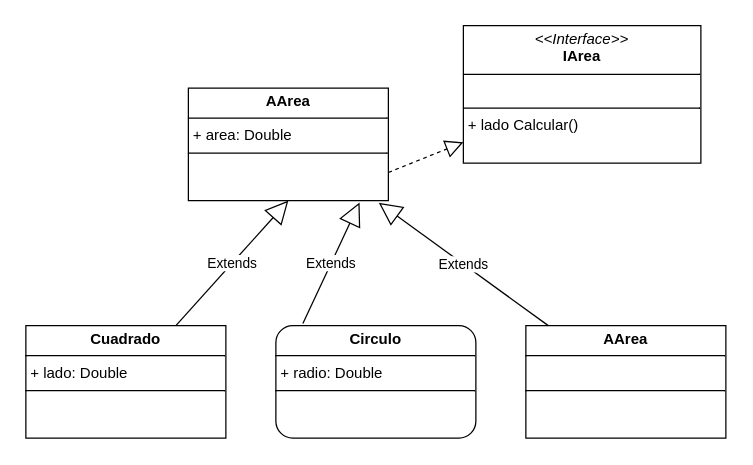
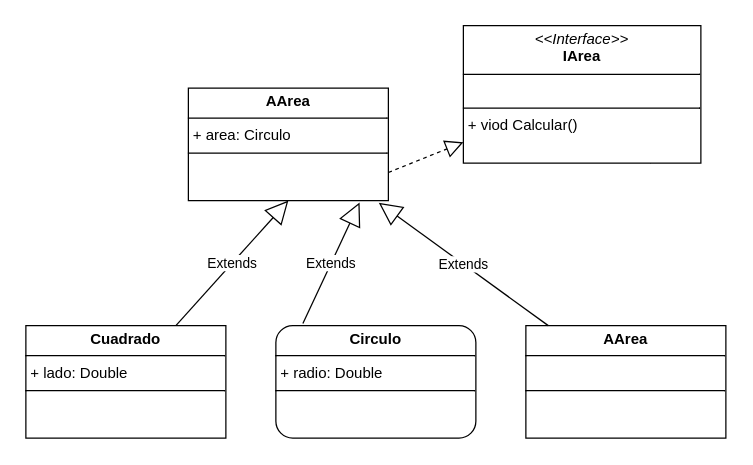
  <mxCell id="0" />
  <mxCell id="1" parent="0" />
- <mxCell id="2" value="&lt;p style=&quot;margin:0px;margin-top:4px;text-align:center;&quot;&gt;&lt;b&gt;AArea&lt;/b&gt;&lt;/p&gt;&lt;hr size=&quot;1&quot; style=&quot;border-style:solid;&quot;&gt;&lt;p style=&quot;margin:0px;margin-left:4px;&quot;&gt;+ area: Double&lt;/p&gt;&lt;hr size=&quot;1&quot; style=&quot;border-style:solid;&quot;&gt;&lt;p style=&quot;margin:0px;margin-left:4px;&quot;&gt;&amp;nbsp;&lt;/p&gt;" style="verticalAlign=top;align=left;overflow=fill;html=1;whiteSpace=wrap;" vertex="1" parent="1"><mxGeometry x="150" y="70" width="160" height="90" as="geometry" /></mxCell>
+ <mxCell id="2" value="&lt;p style=&quot;margin:0px;margin-top:4px;text-align:center;&quot;&gt;&lt;b&gt;AArea&lt;/b&gt;&lt;/p&gt;&lt;hr size=&quot;1&quot; style=&quot;border-style:solid;&quot;&gt;&lt;p style=&quot;margin:0px;margin-left:4px;&quot;&gt;+ area: Circulo&lt;/p&gt;&lt;hr size=&quot;1&quot; style=&quot;border-style:solid;&quot;&gt;&lt;p style=&quot;margin:0px;margin-left:4px;&quot;&gt;&amp;nbsp;&lt;/p&gt;" style="verticalAlign=top;align=left;overflow=fill;html=1;whiteSpace=wrap;" vertex="1" parent="1"><mxGeometry x="150" y="70" width="160" height="90" as="geometry" /></mxCell>
  <mxCell id="3" value="" style="endArrow=block;dashed=1;endFill=0;endSize=12;html=1;rounded=0;" edge="1" parent="1" source="5"><mxGeometry width="160" relative="1" as="geometry"><mxPoint x="340" y="110" as="sourcePoint" /><mxPoint x="500" y="110" as="targetPoint" /></mxGeometry></mxCell>
  <mxCell id="4" value="" style="endArrow=block;dashed=1;endFill=0;endSize=12;html=1;rounded=0;exitX=1;exitY=0.75;exitDx=0;exitDy=0;" edge="1" parent="1" source="2" target="5"><mxGeometry width="160" relative="1" as="geometry"><mxPoint x="340" y="110" as="sourcePoint" /><mxPoint x="500" y="110" as="targetPoint" /></mxGeometry></mxCell>
- <mxCell id="5" value="&lt;p style=&quot;margin:0px;margin-top:4px;text-align:center;&quot;&gt;&lt;i&gt;&amp;lt;&amp;lt;Interface&amp;gt;&amp;gt;&lt;/i&gt;&lt;br&gt;&lt;b&gt;IArea&lt;/b&gt;&lt;/p&gt;&lt;hr size=&quot;1&quot; style=&quot;border-style:solid;&quot;&gt;&lt;p style=&quot;margin:0px;margin-left:4px;&quot;&gt;&lt;br&gt;&lt;/p&gt;&lt;hr size=&quot;1&quot; style=&quot;border-style:solid;&quot;&gt;&lt;p style=&quot;margin:0px;margin-left:4px;&quot;&gt;+ lado Calcular()&lt;/p&gt;" style="verticalAlign=top;align=left;overflow=fill;html=1;whiteSpace=wrap;" vertex="1" parent="1"><mxGeometry x="370" y="20" width="190" height="110" as="geometry" /></mxCell>
+ <mxCell id="5" value="&lt;p style=&quot;margin:0px;margin-top:4px;text-align:center;&quot;&gt;&lt;i&gt;&amp;lt;&amp;lt;Interface&amp;gt;&amp;gt;&lt;/i&gt;&lt;br&gt;&lt;b&gt;IArea&lt;/b&gt;&lt;/p&gt;&lt;hr size=&quot;1&quot; style=&quot;border-style:solid;&quot;&gt;&lt;p style=&quot;margin:0px;margin-left:4px;&quot;&gt;&lt;br&gt;&lt;/p&gt;&lt;hr size=&quot;1&quot; style=&quot;border-style:solid;&quot;&gt;&lt;p style=&quot;margin:0px;margin-left:4px;&quot;&gt;+ viod Calcular()&lt;/p&gt;" style="verticalAlign=top;align=left;overflow=fill;html=1;whiteSpace=wrap;" vertex="1" parent="1"><mxGeometry x="370" y="20" width="190" height="110" as="geometry" /></mxCell>
  <mxCell id="6" value="&lt;p style=&quot;margin:0px;margin-top:4px;text-align:center;&quot;&gt;&lt;b&gt;Cuadrado&lt;/b&gt;&lt;/p&gt;&lt;hr size=&quot;1&quot; style=&quot;border-style:solid;&quot;&gt;&lt;p style=&quot;margin:0px;margin-left:4px;&quot;&gt;+ lado: Double&lt;/p&gt;&lt;hr size=&quot;1&quot; style=&quot;border-style:solid;&quot;&gt;&lt;p style=&quot;margin:0px;margin-left:4px;&quot;&gt;&amp;nbsp;&lt;/p&gt;" style="verticalAlign=top;align=left;overflow=fill;html=1;whiteSpace=wrap;" vertex="1" parent="1"><mxGeometry x="20" y="260" width="160" height="90" as="geometry" /></mxCell>
  <mxCell id="7" value="Extends" style="endArrow=block;endSize=16;endFill=0;html=1;rounded=0;exitX=0.75;exitY=0;exitDx=0;exitDy=0;entryX=0.5;entryY=1;entryDx=0;entryDy=0;" edge="1" parent="1" source="6" target="2"><mxGeometry width="160" relative="1" as="geometry"><mxPoint x="380" y="240" as="sourcePoint" /><mxPoint x="540" y="240" as="targetPoint" /></mxGeometry></mxCell>
  <mxCell id="8" value="&lt;p style=&quot;margin:0px;margin-top:4px;text-align:center;&quot;&gt;&lt;b&gt;Circulo&lt;/b&gt;&lt;/p&gt;&lt;hr size=&quot;1&quot; style=&quot;border-style:solid;&quot;&gt;&lt;p style=&quot;margin:0px;margin-left:4px;&quot;&gt;+ radio: Double&lt;/p&gt;&lt;hr size=&quot;1&quot; style=&quot;border-style:solid;&quot;&gt;&lt;p style=&quot;margin:0px;margin-left:4px;&quot;&gt;&amp;nbsp;&lt;/p&gt;" style="verticalAlign=top;align=left;overflow=fill;html=1;whiteSpace=wrap;rounded=1;" vertex="1" parent="1"><mxGeometry x="220" y="260" width="160" height="90" as="geometry" /></mxCell>
  <mxCell id="9" value="Extends" style="endArrow=block;endSize=16;endFill=0;html=1;rounded=0;exitX=0.135;exitY=-0.019;exitDx=0;exitDy=0;entryX=0.856;entryY=1.017;entryDx=0;entryDy=0;exitPerimeter=0;entryPerimeter=0;" edge="1" parent="1" source="8" target="2"><mxGeometry width="160" relative="1" as="geometry"><mxPoint x="310" y="270" as="sourcePoint" /><mxPoint x="320" y="200" as="targetPoint" /></mxGeometry></mxCell>
  <mxCell id="10" value="&lt;p style=&quot;margin:0px;margin-top:4px;text-align:center;&quot;&gt;&lt;b&gt;AArea&lt;/b&gt;&lt;/p&gt;&lt;hr size=&quot;1&quot; style=&quot;border-style:solid;&quot;&gt;&lt;p style=&quot;margin:0px;margin-left:4px;&quot;&gt;&lt;br&gt;&lt;/p&gt;&lt;hr size=&quot;1&quot; style=&quot;border-style:solid;&quot;&gt;&lt;p style=&quot;margin:0px;margin-left:4px;&quot;&gt;&amp;nbsp;&lt;/p&gt;" style="verticalAlign=top;align=left;overflow=fill;html=1;whiteSpace=wrap;" vertex="1" parent="1"><mxGeometry x="420" y="260" width="160" height="90" as="geometry" /></mxCell>
  <mxCell id="11" value="Extends" style="endArrow=block;endSize=16;endFill=0;html=1;rounded=0;entryX=0.952;entryY=1.019;entryDx=0;entryDy=0;entryPerimeter=0;" edge="1" parent="1" source="10" target="2"><mxGeometry width="160" relative="1" as="geometry"><mxPoint x="252" y="268" as="sourcePoint" /><mxPoint x="297" y="172" as="targetPoint" /></mxGeometry></mxCell>
